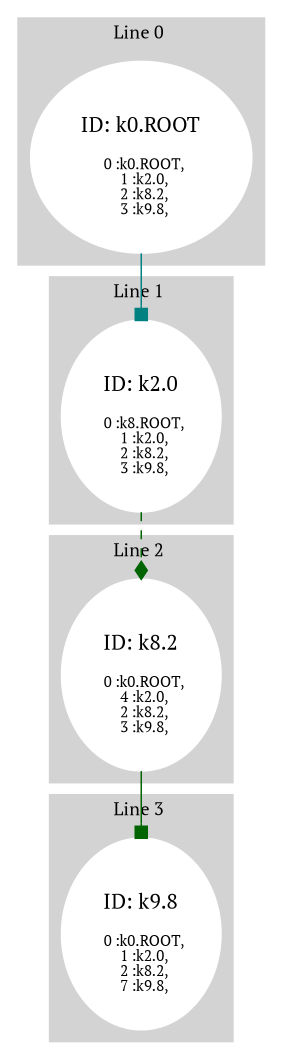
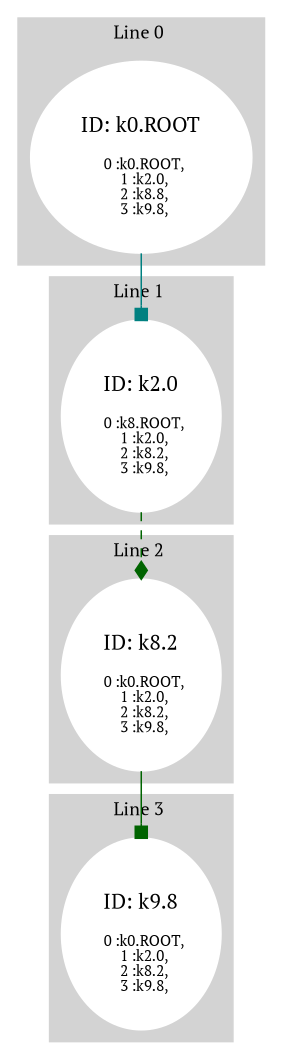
  digraph {
    compound="true "
    fontname="PT Serif"
    node [color=white fontname="PT Serif" style=filled]
    edge [arrowhead=box color=darkgreen fontname="PT Serif" style=solid]
    n1 [label=<<BR /> ID: k2.0 <BR /><BR /><FONT POINT-SIZE="10">  0 :k8.ROOT,</FONT><BR /><FONT POINT-SIZE="10">  1 :k2.0,</FONT><BR /><FONT POINT-SIZE="10">  2 :k8.2,</FONT><BR /><FONT POINT-SIZE="10">  3 :k9.8,</FONT>>]
-   n2 [label=<<BR /> ID: k0.ROOT <BR /><BR /><FONT POINT-SIZE="10">  0 :k0.ROOT,</FONT><BR /><FONT POINT-SIZE="10">  1 :k2.0,</FONT><BR /><FONT POINT-SIZE="10">  2 :k8.2,</FONT><BR /><FONT POINT-SIZE="10">  3 :k9.8,</FONT>>]
-   n3 [label=<<BR /> ID: k8.2 <BR /><BR /><FONT POINT-SIZE="10">  0 :k0.ROOT,</FONT><BR /><FONT POINT-SIZE="10">  4 :k2.0,</FONT><BR /><FONT POINT-SIZE="10">  2 :k8.2,</FONT><BR /><FONT POINT-SIZE="10">  3 :k9.8,</FONT>>]
-   n4 [label=<<BR /> ID: k9.8 <BR /><BR /><FONT POINT-SIZE="10">  0 :k0.ROOT,</FONT><BR /><FONT POINT-SIZE="10">  1 :k2.0,</FONT><BR /><FONT POINT-SIZE="10">  2 :k8.2,</FONT><BR /><FONT POINT-SIZE="10">  7 :k9.8,</FONT>>]
+   n2 [label=<<BR /> ID: k0.ROOT <BR /><BR /><FONT POINT-SIZE="10">  0 :k0.ROOT,</FONT><BR /><FONT POINT-SIZE="10">  1 :k2.0,</FONT><BR /><FONT POINT-SIZE="10">  2 :k8.8,</FONT><BR /><FONT POINT-SIZE="10">  3 :k9.8,</FONT>>]
+   n3 [label=<<BR /> ID: k8.2 <BR /><BR /><FONT POINT-SIZE="10">  0 :k0.ROOT,</FONT><BR /><FONT POINT-SIZE="10">  1 :k2.0,</FONT><BR /><FONT POINT-SIZE="10">  2 :k8.2,</FONT><BR /><FONT POINT-SIZE="10">  3 :k9.8,</FONT>>]
+   n4 [label=<<BR /> ID: k9.8 <BR /><BR /><FONT POINT-SIZE="10">  0 :k0.ROOT,</FONT><BR /><FONT POINT-SIZE="10">  1 :k2.0,</FONT><BR /><FONT POINT-SIZE="10">  2 :k8.2,</FONT><BR /><FONT POINT-SIZE="10">  3 :k9.8,</FONT>>]
    subgraph cluster_1 {
      color=lightgrey
      fontsize=12
      label="Line 1 "
      style=filled
      n1
    }
    subgraph cluster_2 {
      color=lightgrey
      fontsize=12
      label="Line 0 "
      style=filled
      n2
    }
    subgraph cluster_3 {
      color=lightgrey
      fontsize=12
      label="Line 2 "
      style=filled
      n3
    }
    subgraph cluster_4 {
      color=lightgrey
      fontsize=12
      label="Line 3 "
      style=filled
      n4
    }
    n1 -> n3 [arrowhead=diamond style=dashed]
    n2 -> n1 [color=teal]
    n3 -> n4
  }
